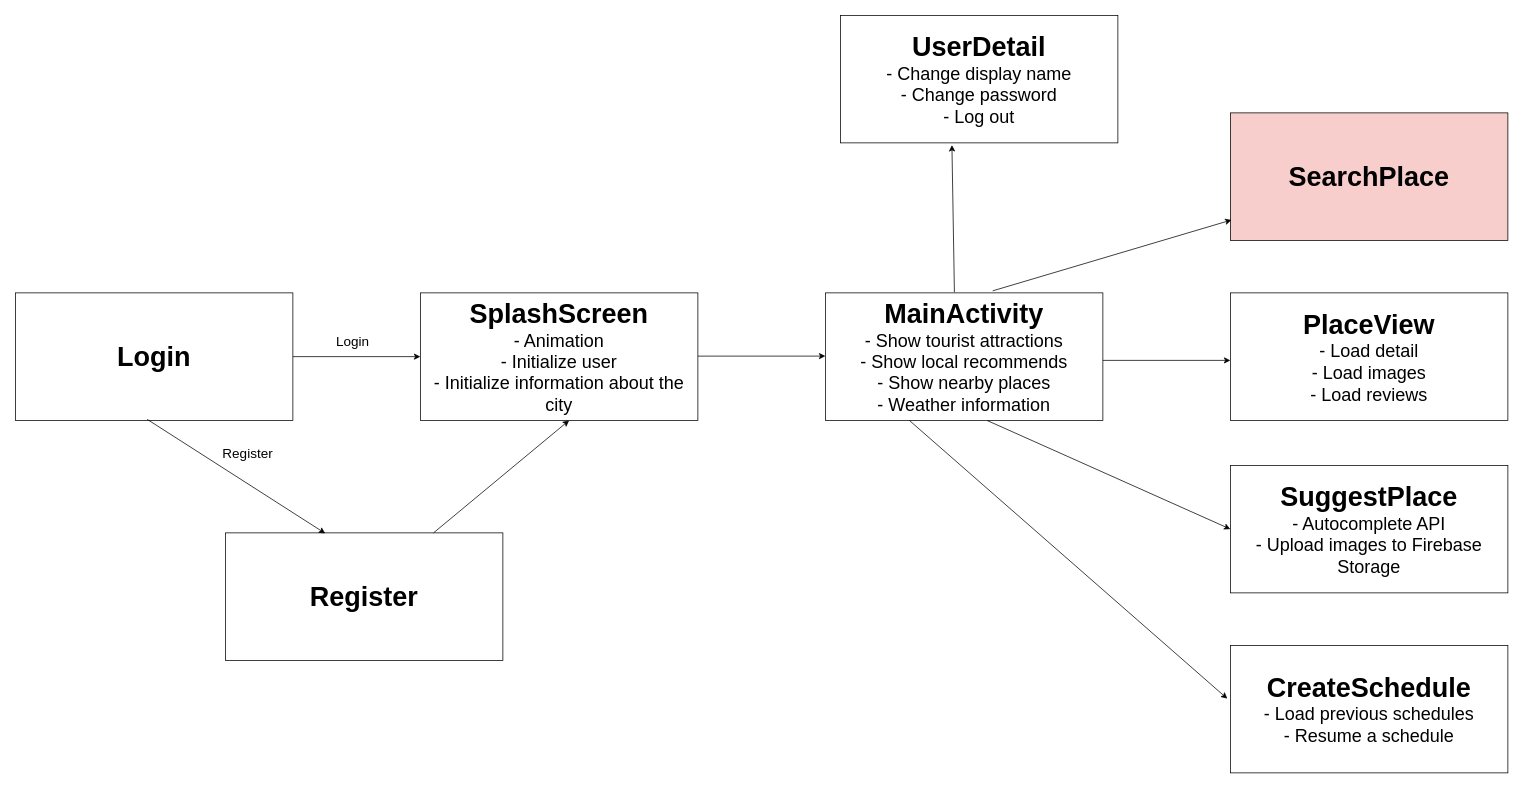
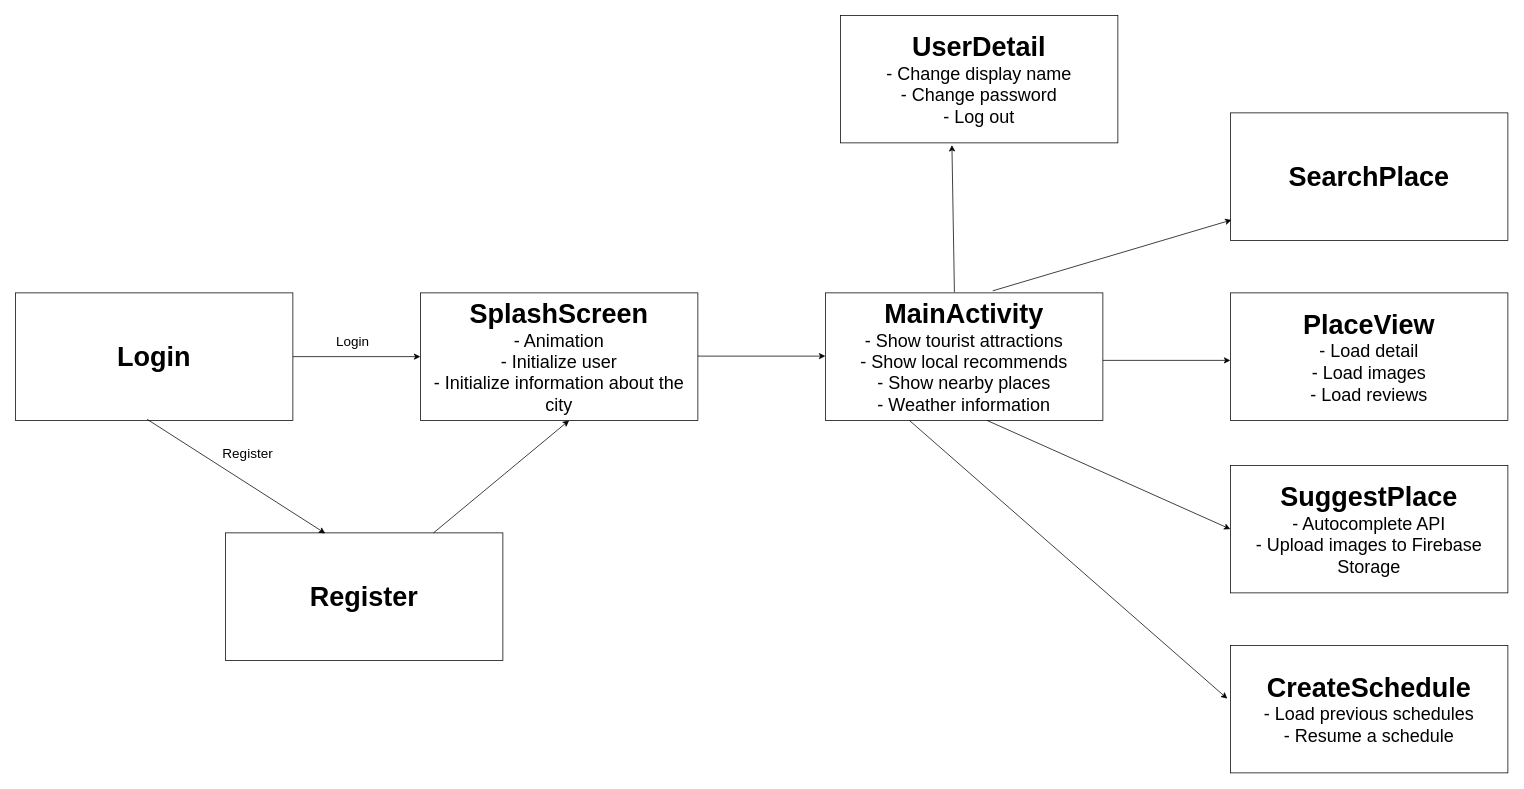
  <mxCell id="0" style=";html=1;" />
  <mxCell id="1" style=";html=1;" parent="0" />
  <mxCell id="2" value="&lt;b style=&quot;&quot;&gt;&lt;font style=&quot;font-size: 36px;&quot;&gt;SplashScreen&lt;/font&gt;&lt;/b&gt;&lt;br&gt;&lt;span style=&quot;font-size: 24px;&quot;&gt;- Animation&lt;/span&gt;&lt;br&gt;&lt;span style=&quot;font-size: 24px;&quot;&gt;- Initialize user&lt;/span&gt;&lt;br&gt;&lt;span style=&quot;font-size: 24px;&quot;&gt;- Initialize information about the city&lt;/span&gt;" style="rounded=0;whiteSpace=wrap;html=1;" vertex="1" parent="1"><mxGeometry x="560" y="390" width="370" height="170" as="geometry" /></mxCell>
  <mxCell id="3" value="&lt;span style=&quot;font-size: 36px;&quot;&gt;&lt;b&gt;Login&lt;/b&gt;&lt;/span&gt;" style="rounded=0;whiteSpace=wrap;html=1;" vertex="1" parent="1"><mxGeometry x="20" y="390" width="370" height="170" as="geometry" /></mxCell>
  <mxCell id="4" value="&lt;span style=&quot;font-size: 36px;&quot;&gt;&lt;b&gt;Register&lt;/b&gt;&lt;/span&gt;" style="rounded=0;whiteSpace=wrap;html=1;" vertex="1" parent="1"><mxGeometry x="300" y="710" width="370" height="170" as="geometry" /></mxCell>
  <mxCell id="5" value="" style="endArrow=classic;html=1;rounded=0;exitX=1;exitY=0.5;exitDx=0;exitDy=0;entryX=0;entryY=0.5;entryDx=0;entryDy=0;" edge="1" parent="1" source="3" target="2"><mxGeometry width="50" height="50" relative="1" as="geometry"><mxPoint x="740" y="600" as="sourcePoint" /><mxPoint x="790" y="550" as="targetPoint" /></mxGeometry></mxCell>
  <mxCell id="6" value="" style="endArrow=classic;html=1;rounded=0;exitX=0.475;exitY=0.992;exitDx=0;exitDy=0;exitPerimeter=0;entryX=0.36;entryY=0.004;entryDx=0;entryDy=0;entryPerimeter=0;" edge="1" parent="1" source="3" target="4"><mxGeometry width="50" height="50" relative="1" as="geometry"><mxPoint x="740" y="600" as="sourcePoint" /><mxPoint x="790" y="550" as="targetPoint" /></mxGeometry></mxCell>
  <mxCell id="7" value="" style="endArrow=classic;html=1;rounded=0;exitX=0.75;exitY=0;exitDx=0;exitDy=0;entryX=0.536;entryY=1;entryDx=0;entryDy=0;entryPerimeter=0;" edge="1" parent="1" source="4" target="2"><mxGeometry width="50" height="50" relative="1" as="geometry"><mxPoint x="670" y="719" as="sourcePoint" /><mxPoint x="907" y="871" as="targetPoint" /></mxGeometry></mxCell>
  <mxCell id="8" value="&lt;font style=&quot;font-size: 18px;&quot;&gt;Register&lt;/font&gt;" style="text;html=1;strokeColor=none;fillColor=none;align=center;verticalAlign=middle;whiteSpace=wrap;rounded=0;" vertex="1" parent="1"><mxGeometry x="300" y="590" width="60" height="30" as="geometry" /></mxCell>
  <mxCell id="9" value="&lt;font style=&quot;font-size: 18px;&quot;&gt;Login&lt;/font&gt;" style="text;html=1;strokeColor=none;fillColor=none;align=center;verticalAlign=middle;whiteSpace=wrap;rounded=0;" vertex="1" parent="1"><mxGeometry x="440" y="440" width="60" height="30" as="geometry" /></mxCell>
  <mxCell id="10" value="" style="endArrow=classic;html=1;rounded=0;exitX=1;exitY=0.5;exitDx=0;exitDy=0;entryX=0;entryY=0.5;entryDx=0;entryDy=0;" edge="1" parent="1"><mxGeometry width="50" height="50" relative="1" as="geometry"><mxPoint x="930" y="474.33" as="sourcePoint" /><mxPoint x="1100" y="474.33" as="targetPoint" /></mxGeometry></mxCell>
  <mxCell id="11" value="&lt;b style=&quot;&quot;&gt;&lt;font style=&quot;font-size: 36px;&quot;&gt;MainActivity&lt;/font&gt;&lt;/b&gt;&lt;br&gt;&lt;span style=&quot;font-size: 24px;&quot;&gt;- Show tourist attractions&lt;br&gt;- Show local recommends&lt;br&gt;- Show nearby places&lt;br&gt;- Weather information&lt;br&gt;&lt;/span&gt;" style="rounded=0;whiteSpace=wrap;html=1;" vertex="1" parent="1"><mxGeometry x="1100" y="390" width="370" height="170" as="geometry" /></mxCell>
  <mxCell id="12" value="" style="endArrow=classic;html=1;rounded=0;exitX=1;exitY=0.5;exitDx=0;exitDy=0;entryX=0;entryY=0.5;entryDx=0;entryDy=0;" edge="1" parent="1"><mxGeometry width="50" height="50" relative="1" as="geometry"><mxPoint x="1470" y="480" as="sourcePoint" /><mxPoint x="1640" y="480" as="targetPoint" /></mxGeometry></mxCell>
  <mxCell id="13" value="&lt;b style=&quot;&quot;&gt;&lt;font style=&quot;font-size: 36px;&quot;&gt;PlaceView&lt;/font&gt;&lt;/b&gt;&lt;br&gt;&lt;span style=&quot;font-size: 24px;&quot;&gt;- Load detail&lt;br&gt;- Load images&lt;br&gt;- Load reviews&lt;br&gt;&lt;/span&gt;" style="rounded=0;whiteSpace=wrap;html=1;" vertex="1" parent="1"><mxGeometry x="1640" y="390" width="370" height="170" as="geometry" /></mxCell>
  <mxCell id="14" value="&lt;b style=&quot;&quot;&gt;&lt;font style=&quot;font-size: 36px;&quot;&gt;SuggestPlace&lt;/font&gt;&lt;/b&gt;&lt;br&gt;&lt;span style=&quot;font-size: 24px;&quot;&gt;- Autocomplete API&lt;br&gt;- Upload images to Firebase Storage&lt;br&gt;&lt;/span&gt;" style="rounded=0;whiteSpace=wrap;html=1;" vertex="1" parent="1"><mxGeometry x="1640" y="620" width="370" height="170" as="geometry" /></mxCell>
  <mxCell id="15" value="&lt;b style=&quot;&quot;&gt;&lt;font style=&quot;font-size: 36px;&quot;&gt;CreateSchedule&lt;/font&gt;&lt;/b&gt;&lt;br&gt;&lt;span style=&quot;font-size: 24px;&quot;&gt;- Load previous schedules&lt;br&gt;- Resume a schedule&lt;br&gt;&lt;/span&gt;" style="rounded=0;whiteSpace=wrap;html=1;" vertex="1" parent="1"><mxGeometry x="1640" y="860" width="370" height="170" as="geometry" /></mxCell>
- <mxCell id="16" value="&lt;b style=&quot;&quot;&gt;&lt;font style=&quot;font-size: 36px;&quot;&gt;SearchPlace&lt;/font&gt;&lt;/b&gt;&lt;span style=&quot;font-size: 24px;&quot;&gt;&lt;br&gt;&lt;/span&gt;" style="rounded=0;whiteSpace=wrap;html=1;fillColor=#f8cecc;" vertex="1" parent="1"><mxGeometry x="1640" y="150" width="370" height="170" as="geometry" /></mxCell>
+ <mxCell id="16" value="&lt;b style=&quot;&quot;&gt;&lt;font style=&quot;font-size: 36px;&quot;&gt;SearchPlace&lt;/font&gt;&lt;/b&gt;&lt;span style=&quot;font-size: 24px;&quot;&gt;&lt;br&gt;&lt;/span&gt;" style="rounded=0;whiteSpace=wrap;html=1;" vertex="1" parent="1"><mxGeometry x="1640" y="150" width="370" height="170" as="geometry" /></mxCell>
  <mxCell id="17" value="&lt;b style=&quot;&quot;&gt;&lt;font style=&quot;font-size: 36px;&quot;&gt;UserDetail&lt;/font&gt;&lt;/b&gt;&lt;br&gt;&lt;span style=&quot;font-size: 24px;&quot;&gt;- Change display name&lt;br&gt;- Change password&lt;br&gt;- Log out&lt;br&gt;&lt;/span&gt;" style="rounded=0;whiteSpace=wrap;html=1;" vertex="1" parent="1"><mxGeometry x="1120" y="20" width="370" height="170" as="geometry" /></mxCell>
  <mxCell id="18" value="" style="endArrow=classic;html=1;rounded=0;exitX=0.583;exitY=1.001;exitDx=0;exitDy=0;entryX=0;entryY=0.5;entryDx=0;entryDy=0;exitPerimeter=0;" edge="1" parent="1" source="11" target="14"><mxGeometry width="50" height="50" relative="1" as="geometry"><mxPoint x="1300" y="618.18" as="sourcePoint" /><mxPoint x="1470" y="618.18" as="targetPoint" /></mxGeometry></mxCell>
  <mxCell id="19" value="" style="endArrow=classic;html=1;rounded=0;exitX=0.303;exitY=1.001;exitDx=0;exitDy=0;entryX=-0.011;entryY=0.418;entryDx=0;entryDy=0;exitPerimeter=0;entryPerimeter=0;" edge="1" parent="1" source="11" target="15"><mxGeometry width="50" height="50" relative="1" as="geometry"><mxPoint x="1160" y="610" as="sourcePoint" /><mxPoint x="1484" y="755" as="targetPoint" /></mxGeometry></mxCell>
  <mxCell id="20" value="" style="endArrow=classic;html=1;rounded=0;exitX=0.603;exitY=-0.016;exitDx=0;exitDy=0;entryX=0.004;entryY=0.84;entryDx=0;entryDy=0;exitPerimeter=0;entryPerimeter=0;" edge="1" parent="1" source="11" target="16"><mxGeometry width="50" height="50" relative="1" as="geometry"><mxPoint x="1320" y="350" as="sourcePoint" /><mxPoint x="1490" y="350" as="targetPoint" /></mxGeometry></mxCell>
  <mxCell id="21" value="" style="endArrow=classic;html=1;rounded=0;exitX=0.465;exitY=-0.005;exitDx=0;exitDy=0;entryX=0.402;entryY=1.017;entryDx=0;entryDy=0;exitPerimeter=0;entryPerimeter=0;" edge="1" parent="1" source="11" target="17"><mxGeometry width="50" height="50" relative="1" as="geometry"><mxPoint x="1172" y="320" as="sourcePoint" /><mxPoint x="1490" y="226" as="targetPoint" /></mxGeometry></mxCell>
